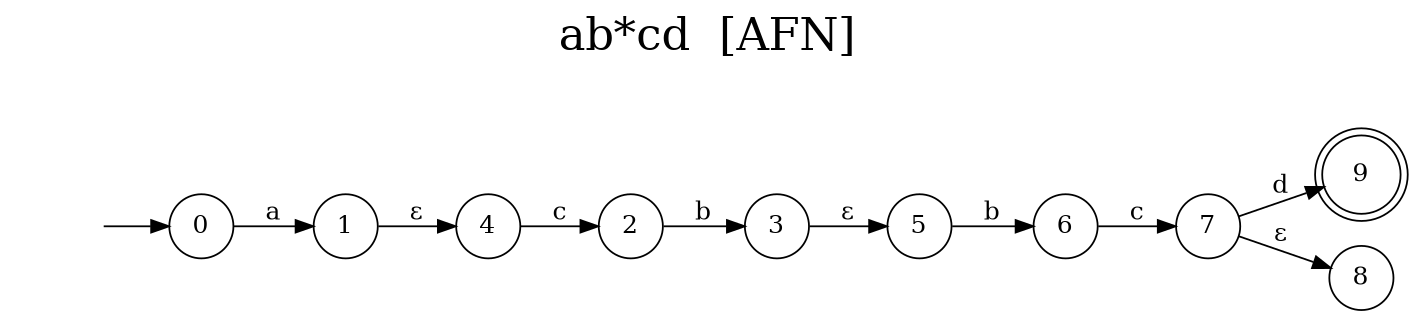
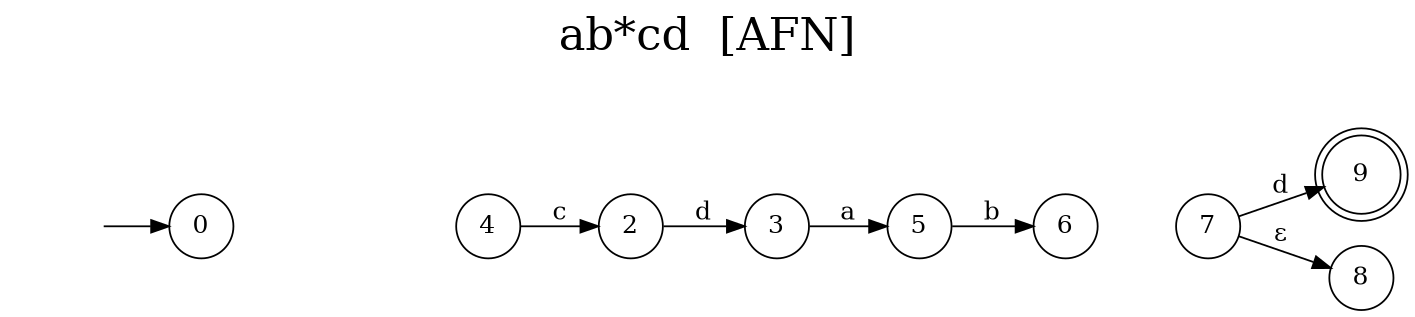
  digraph {
    fontsize=25
    label="ab*cd  [AFN]"
    labelloc=t
    rankdir=LR
    node [shape=circle]
    9 [shape=doublecircle]
    0
-   1
    4
    "" [shape=none]
    2
    3
    5
    6
    7
    8
-   0 -> 1 [label=a]
-   1 -> 4 [label="ε"]
    4 -> 2 [label=c]
    "" -> 0
-   2 -> 3 [label=b]
-   3 -> 5 [label="ε"]
+   2 -> 3 [label=d]
+   3 -> 5 [label=a]
    5 -> 6 [label=b]
-   6 -> 7 [label=c]
    7 -> 9 [label=d]
    7 -> 8 [label="ε"]
  }
